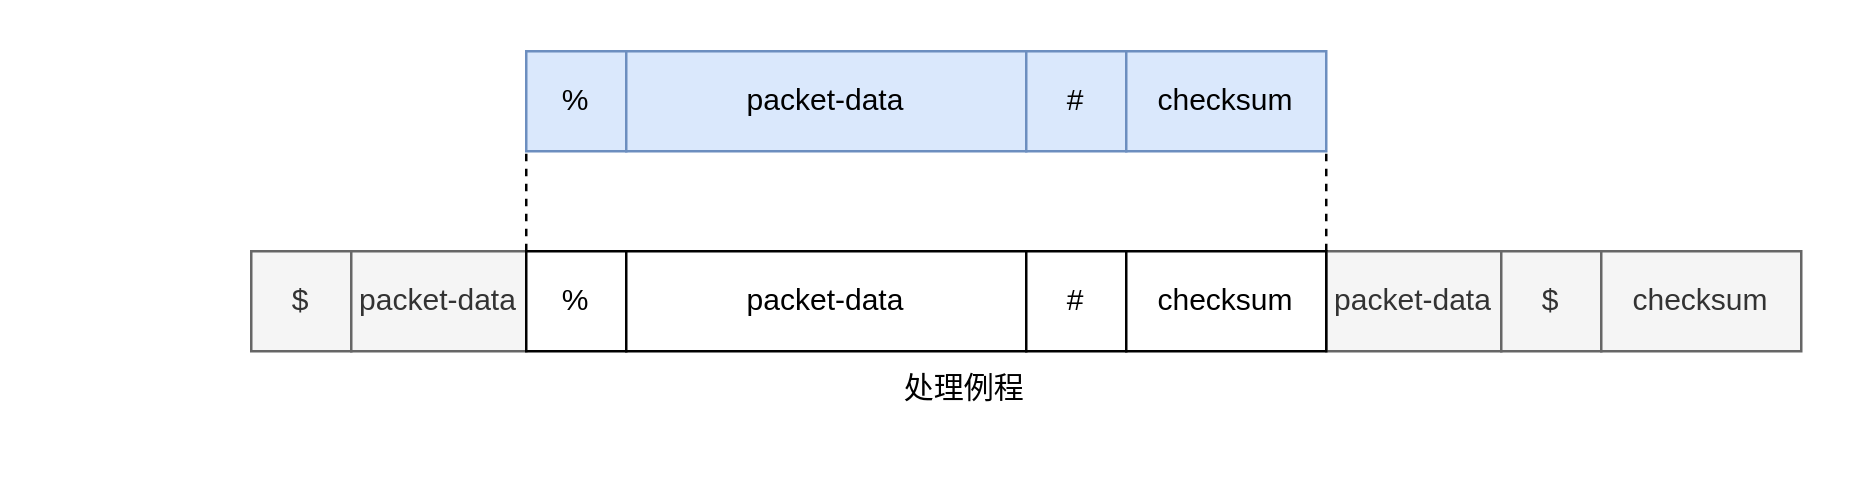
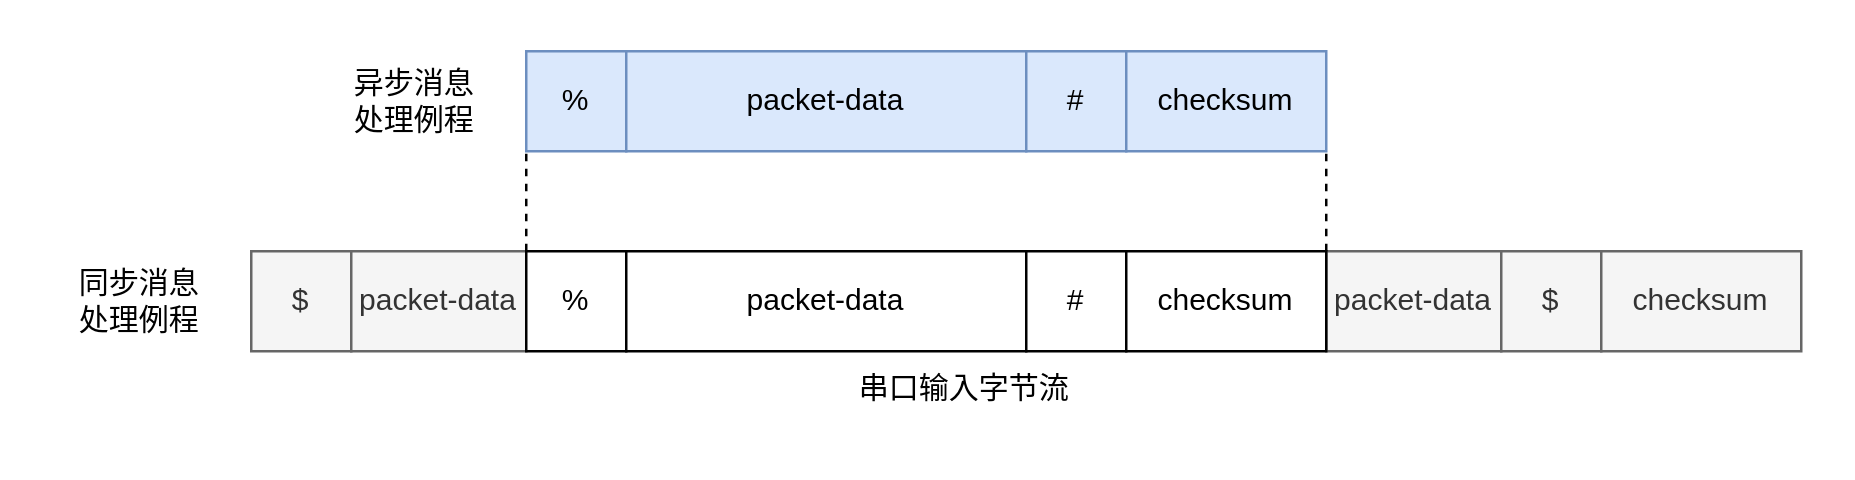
  <mxCell id="0" />
  <mxCell id="1" parent="0" />
  <mxCell id="2" value="%" style="rounded=0;whiteSpace=wrap;html=1;fillColor=#dae8fc;strokeColor=#6c8ebf;" vertex="1" parent="1"><mxGeometry x="210" y="20" width="40" height="40" as="geometry" /></mxCell>
  <mxCell id="3" value="packet-data" style="rounded=0;whiteSpace=wrap;html=1;fillColor=#dae8fc;strokeColor=#6c8ebf;" vertex="1" parent="1"><mxGeometry x="250" y="20" width="160" height="40" as="geometry" /></mxCell>
  <mxCell id="4" value="#" style="whiteSpace=wrap;html=1;fillColor=#dae8fc;strokeColor=#6c8ebf;" vertex="1" parent="1"><mxGeometry x="410" y="20" width="40" height="40" as="geometry" /></mxCell>
  <mxCell id="5" value="checksum" style="whiteSpace=wrap;html=1;fillColor=#dae8fc;strokeColor=#6c8ebf;" vertex="1" parent="1"><mxGeometry x="450" y="20" width="80" height="40" as="geometry" /></mxCell>
  <mxCell id="6" value="$" style="rounded=0;whiteSpace=wrap;html=1;fillColor=#f5f5f5;fontColor=#333333;strokeColor=#666666;" vertex="1" parent="1"><mxGeometry x="100" y="100" width="40" height="40" as="geometry" /></mxCell>
  <mxCell id="7" value="packet-data" style="rounded=0;whiteSpace=wrap;html=1;fillColor=#f5f5f5;fontColor=#333333;strokeColor=#666666;" vertex="1" parent="1"><mxGeometry x="140" y="100" width="70" height="40" as="geometry" /></mxCell>
  <mxCell id="8" value="packet-data" style="rounded=0;whiteSpace=wrap;html=1;fillColor=#f5f5f5;fontColor=#333333;strokeColor=#666666;" vertex="1" parent="1"><mxGeometry x="530" y="100" width="70" height="40" as="geometry" /></mxCell>
  <mxCell id="9" value="$" style="whiteSpace=wrap;html=1;fillColor=#f5f5f5;fontColor=#333333;strokeColor=#666666;" vertex="1" parent="1"><mxGeometry x="600" y="100" width="40" height="40" as="geometry" /></mxCell>
  <mxCell id="10" value="checksum" style="whiteSpace=wrap;html=1;fillColor=#f5f5f5;fontColor=#333333;strokeColor=#666666;" vertex="1" parent="1"><mxGeometry x="640" y="100" width="80" height="40" as="geometry" /></mxCell>
  <mxCell id="11" value="%" style="rounded=0;whiteSpace=wrap;html=1;" vertex="1" parent="1"><mxGeometry x="210" y="100" width="40" height="40" as="geometry" /></mxCell>
  <mxCell id="12" value="packet-data" style="rounded=0;whiteSpace=wrap;html=1;" vertex="1" parent="1"><mxGeometry x="250" y="100" width="160" height="40" as="geometry" /></mxCell>
  <mxCell id="13" value="#" style="whiteSpace=wrap;html=1;" vertex="1" parent="1"><mxGeometry x="410" y="100" width="40" height="40" as="geometry" /></mxCell>
  <mxCell id="14" value="checksum" style="whiteSpace=wrap;html=1;" vertex="1" parent="1"><mxGeometry x="450" y="100" width="80" height="40" as="geometry" /></mxCell>
  <mxCell id="15" value="" style="endArrow=none;dashed=1;html=1;rounded=0;exitX=0;exitY=0;exitDx=0;exitDy=0;entryX=0;entryY=1;entryDx=0;entryDy=0;" edge="1" parent="1" source="11" target="2"><mxGeometry width="50" height="50" relative="1" as="geometry"><mxPoint x="120" y="100" as="sourcePoint" /><mxPoint x="170" y="50" as="targetPoint" /></mxGeometry></mxCell>
  <mxCell id="16" value="" style="endArrow=none;dashed=1;html=1;rounded=0;exitX=1;exitY=0;exitDx=0;exitDy=0;entryX=1;entryY=1;entryDx=0;entryDy=0;" edge="1" parent="1" source="14" target="5"><mxGeometry width="50" height="50" relative="1" as="geometry"><mxPoint x="470" y="100" as="sourcePoint" /><mxPoint x="520" y="50" as="targetPoint" /></mxGeometry></mxCell>
- <mxCell id="19" value="处理例程" style="text;html=1;align=center;verticalAlign=middle;resizable=0;points=[];autosize=1;strokeColor=none;fillColor=none;" vertex="1" parent="1"><mxGeometry x="330" y="140" width="110" height="30" as="geometry" /></mxCell>
+ <mxCell id="17" value="同步消息&lt;br&gt;处理例程" style="text;html=1;align=center;verticalAlign=middle;resizable=0;points=[];autosize=1;strokeColor=none;fillColor=none;" vertex="1" parent="1"><mxGeometry x="20" y="100" width="70" height="40" as="geometry" /></mxCell>
+ <mxCell id="18" value="异步消息&lt;br&gt;处理例程" style="text;html=1;align=center;verticalAlign=middle;resizable=0;points=[];autosize=1;strokeColor=none;fillColor=none;" vertex="1" parent="1"><mxGeometry x="130" y="20" width="70" height="40" as="geometry" /></mxCell>
+ <mxCell id="19" value="串口输入字节流" style="text;html=1;align=center;verticalAlign=middle;resizable=0;points=[];autosize=1;strokeColor=none;fillColor=none;" vertex="1" parent="1"><mxGeometry x="330" y="140" width="110" height="30" as="geometry" /></mxCell>
